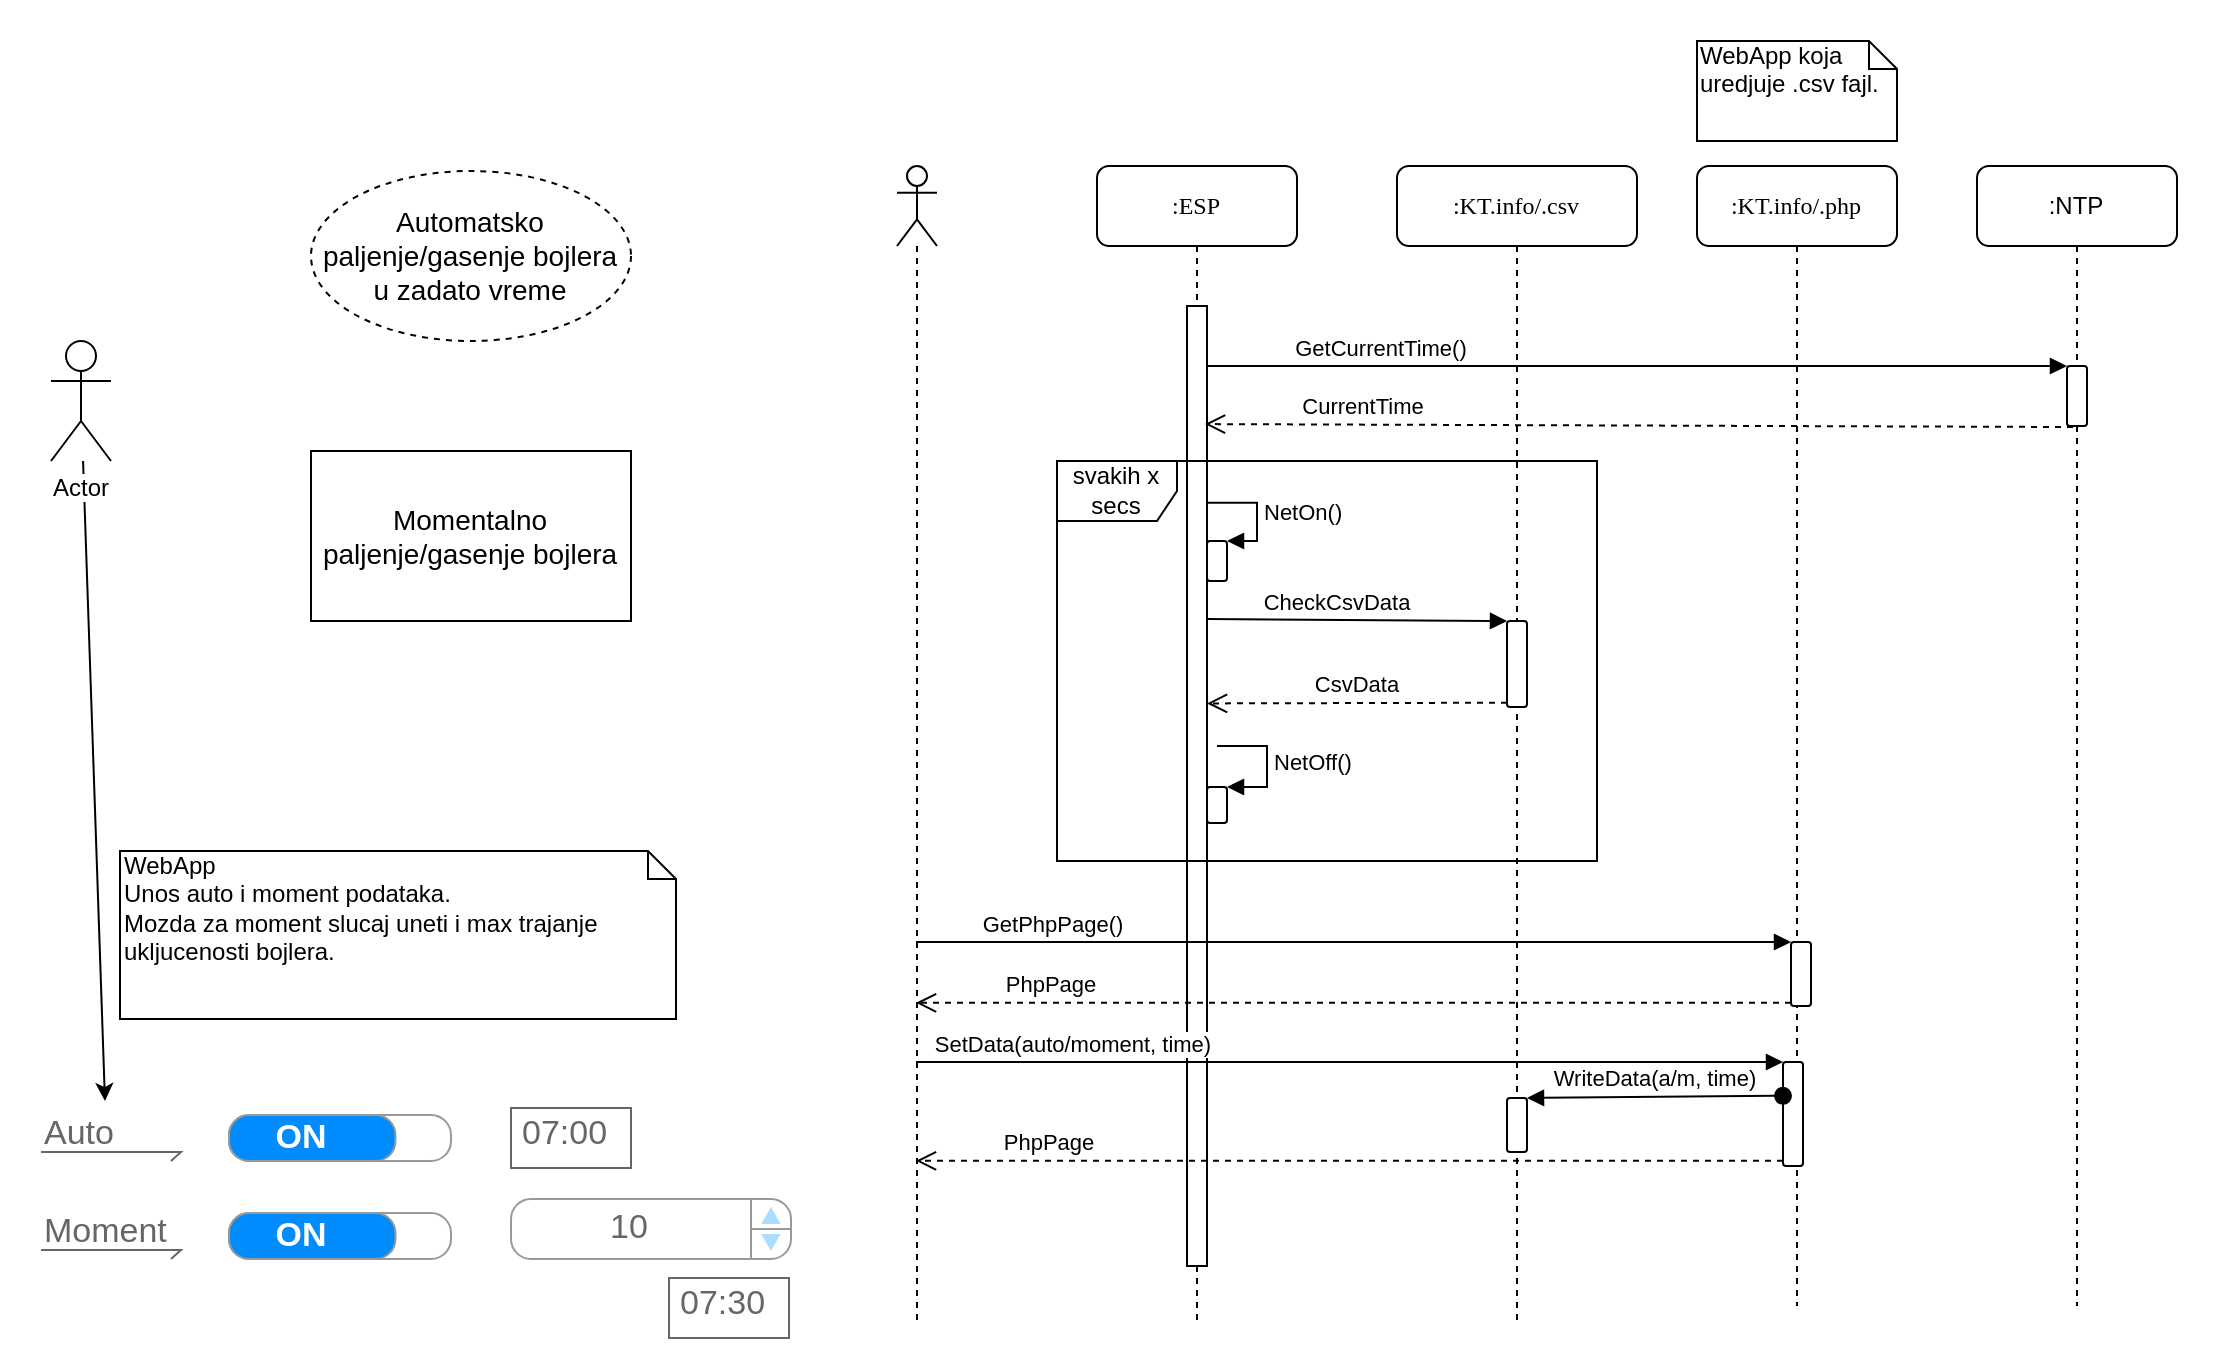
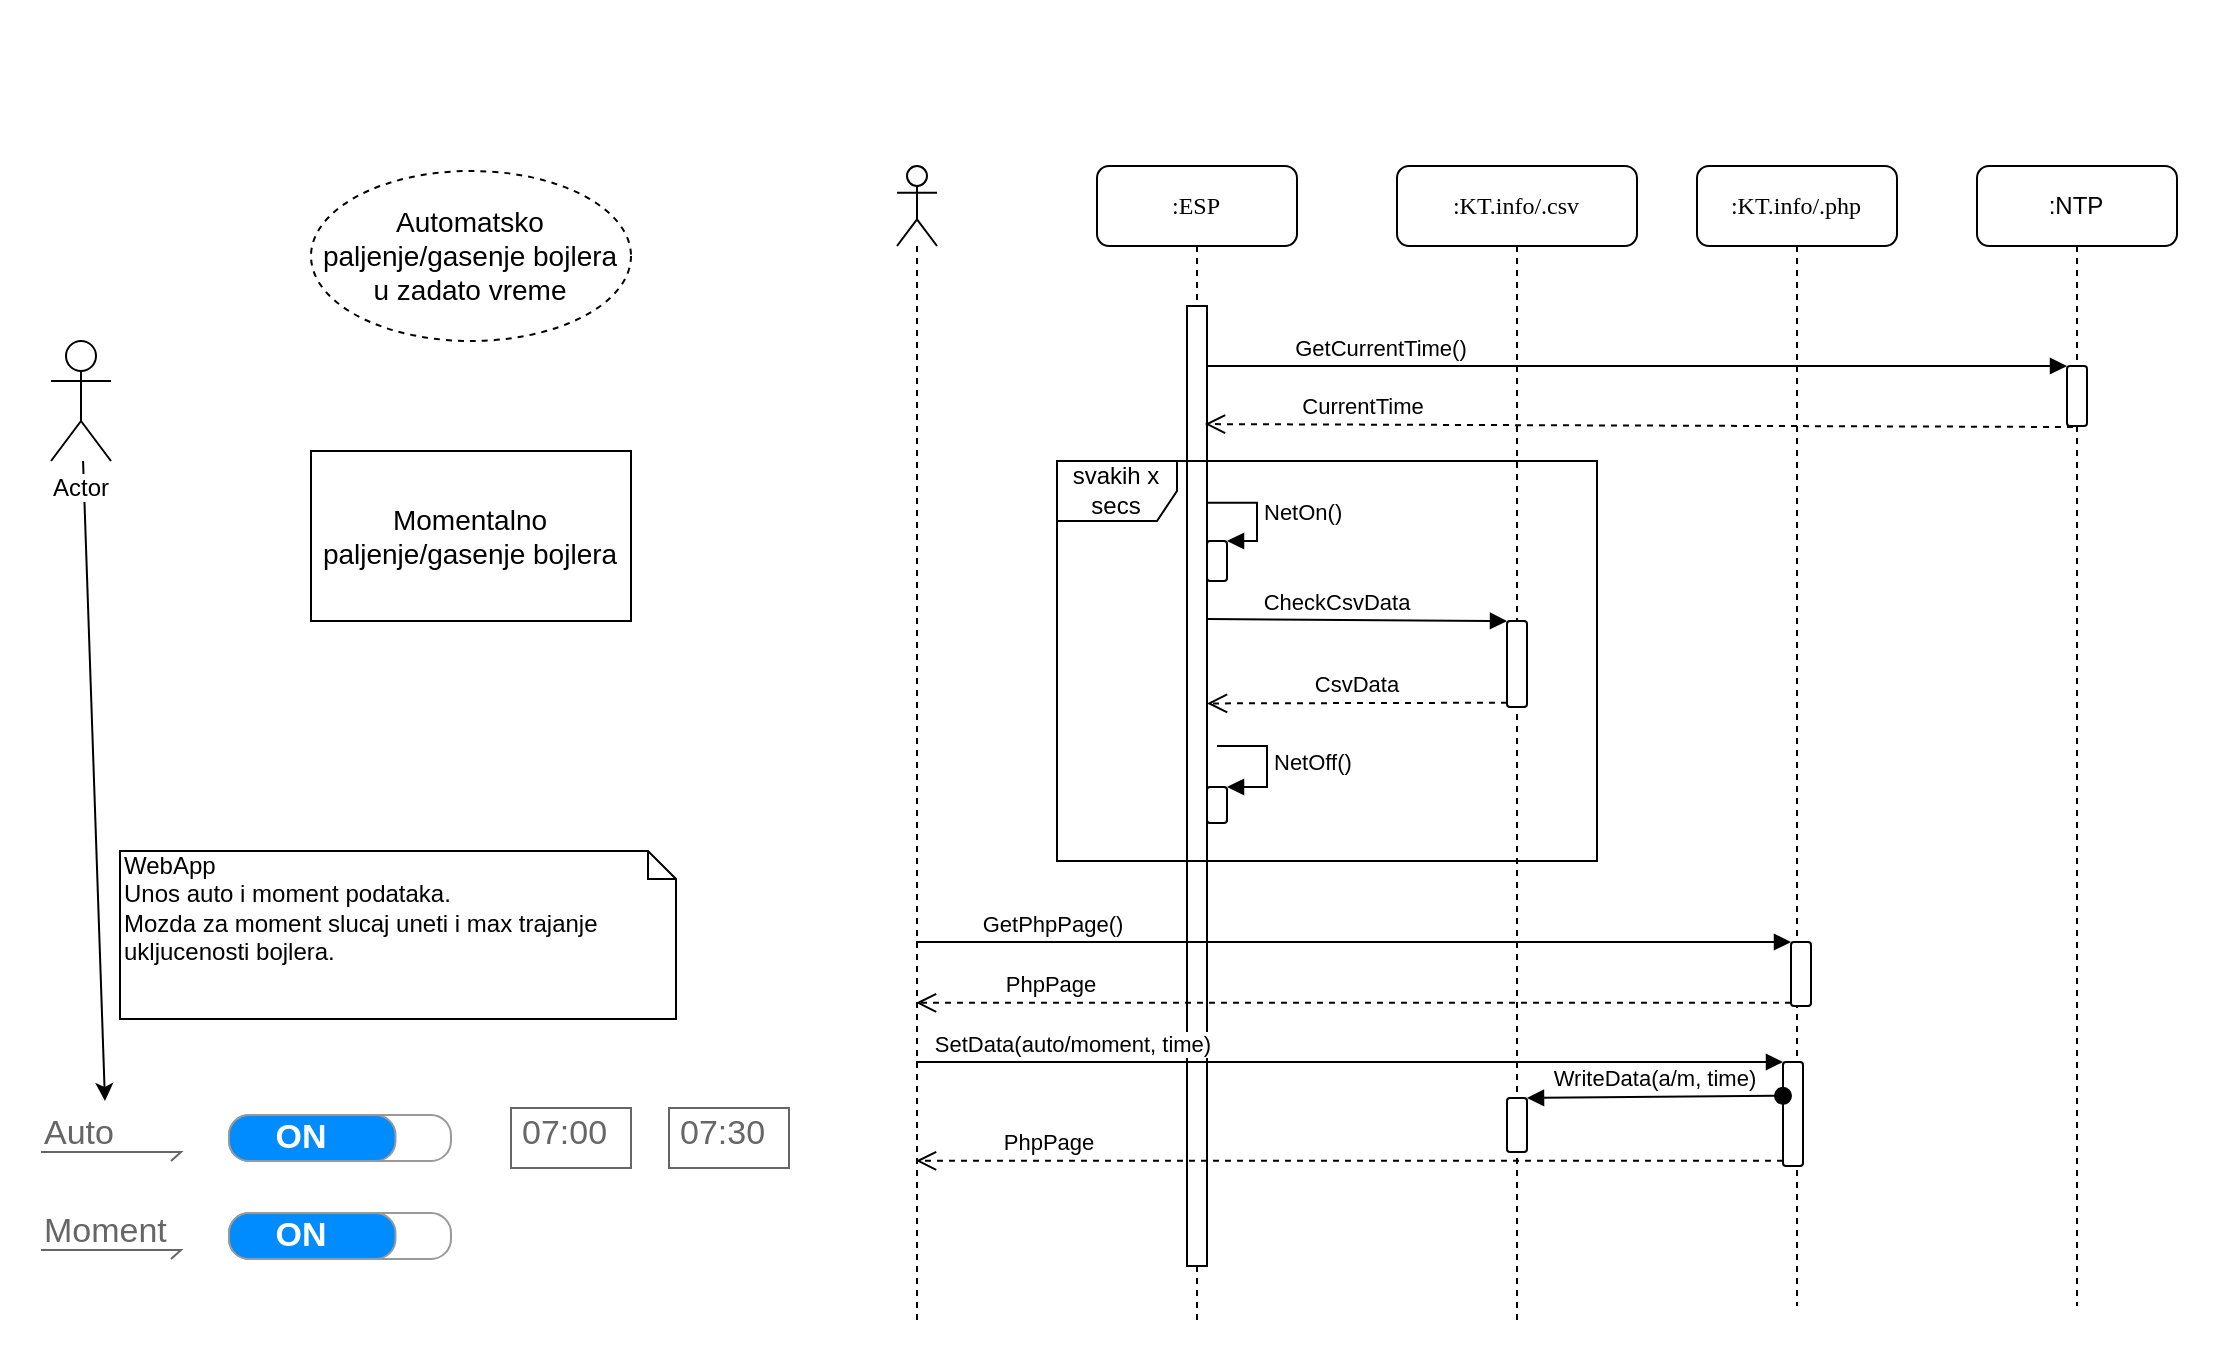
  <mxCell id="0" />
  <mxCell id="1" parent="0" />
  <mxCell id="2" value=":ESP" style="shape=umlLifeline;perimeter=lifelinePerimeter;whiteSpace=wrap;html=1;container=1;collapsible=0;recursiveResize=0;outlineConnect=0;rounded=1;shadow=0;comic=0;labelBackgroundColor=none;strokeColor=#000000;strokeWidth=1;fillColor=#FFFFFF;fontFamily=Verdana;fontSize=12;fontColor=#000000;align=center;" parent="1" vertex="1"><mxGeometry x="548" y="82.5" width="100" height="580" as="geometry" /></mxCell>
  <mxCell id="3" value="" style="html=1;points=[];perimeter=orthogonalPerimeter;rounded=0;shadow=0;comic=0;labelBackgroundColor=none;strokeColor=#000000;strokeWidth=1;fillColor=#FFFFFF;fontFamily=Verdana;fontSize=12;fontColor=#000000;align=center;" parent="2" vertex="1"><mxGeometry x="45" y="70" width="10" height="480" as="geometry" /></mxCell>
  <mxCell id="4" value="" style="html=1;points=[];perimeter=orthogonalPerimeter;rounded=1;" vertex="1" parent="2"><mxGeometry x="55" y="187.5" width="10" height="20" as="geometry" /></mxCell>
  <mxCell id="5" value="NetOn()" style="edgeStyle=orthogonalEdgeStyle;html=1;align=left;spacingLeft=2;endArrow=block;rounded=0;entryX=1;entryY=0;exitX=1;exitY=0.205;exitDx=0;exitDy=0;exitPerimeter=0;" edge="1" target="4" parent="2" source="3"><mxGeometry relative="1" as="geometry"><mxPoint x="70" y="167.5" as="sourcePoint" /><Array as="points"><mxPoint x="55" y="167.5" /><mxPoint x="80" y="167.5" /><mxPoint x="80" y="187.5" /></Array></mxGeometry></mxCell>
  <mxCell id="6" value=":KT.info/.csv" style="shape=umlLifeline;perimeter=lifelinePerimeter;whiteSpace=wrap;html=1;container=1;collapsible=0;recursiveResize=0;outlineConnect=0;rounded=1;shadow=0;comic=0;labelBackgroundColor=none;strokeColor=#000000;strokeWidth=1;fillColor=#FFFFFF;fontFamily=Verdana;fontSize=12;fontColor=#000000;align=center;" parent="1" vertex="1"><mxGeometry x="698" y="82.5" width="120" height="580" as="geometry" /></mxCell>
  <mxCell id="7" value="" style="html=1;points=[];perimeter=orthogonalPerimeter;rounded=1;" vertex="1" parent="6"><mxGeometry x="55" y="227.5" width="10" height="43" as="geometry" /></mxCell>
  <mxCell id="8" value="" style="html=1;points=[];perimeter=orthogonalPerimeter;rounded=1;" vertex="1" parent="6"><mxGeometry x="55" y="466" width="10" height="27" as="geometry" /></mxCell>
  <mxCell id="9" style="rounded=0;orthogonalLoop=1;jettySize=auto;html=1;" edge="1" parent="1" source="10" target="36"><mxGeometry relative="1" as="geometry" /></mxCell>
  <mxCell id="10" value="Actor" style="shape=umlActor;verticalLabelPosition=bottom;labelBackgroundColor=#ffffff;verticalAlign=top;html=1;" vertex="1" parent="1"><mxGeometry x="25" y="170" width="30" height="60" as="geometry" /></mxCell>
  <mxCell id="11" value="&lt;font style=&quot;font-size: 14px&quot;&gt;Automatsko paljenje/gasenje bojlera u zadato vreme&lt;/font&gt;" style="ellipse;whiteSpace=wrap;html=1;dashed=1;" vertex="1" parent="1"><mxGeometry x="155" y="85" width="160" height="85" as="geometry" /></mxCell>
  <mxCell id="12" value="&lt;font style=&quot;font-size: 14px&quot;&gt;Momentalno paljenje/gasenje bojlera&lt;/font&gt;" style="whiteSpace=wrap;html=1;rounded=0;" vertex="1" parent="1"><mxGeometry x="155" y="225" width="160" height="85" as="geometry" /></mxCell>
  <mxCell id="13" value="" style="shape=umlLifeline;participant=umlActor;perimeter=lifelinePerimeter;whiteSpace=wrap;html=1;container=1;collapsible=0;recursiveResize=0;verticalAlign=top;spacingTop=36;labelBackgroundColor=#ffffff;outlineConnect=0;" vertex="1" parent="1"><mxGeometry x="448" y="82.5" width="20" height="580" as="geometry" /></mxCell>
  <mxCell id="14" value=":NTP" style="shape=umlLifeline;perimeter=lifelinePerimeter;whiteSpace=wrap;html=1;container=1;collapsible=0;recursiveResize=0;outlineConnect=0;rounded=1;" vertex="1" parent="1"><mxGeometry x="988" y="82.5" width="100" height="570" as="geometry" /></mxCell>
  <mxCell id="15" value="" style="html=1;points=[];perimeter=orthogonalPerimeter;rounded=1;" vertex="1" parent="14"><mxGeometry x="45" y="100" width="10" height="30" as="geometry" /></mxCell>
  <mxCell id="16" value="GetCurrentTime()" style="html=1;verticalAlign=bottom;endArrow=block;entryX=0;entryY=0;" edge="1" target="15" parent="1" source="3"><mxGeometry x="-0.594" relative="1" as="geometry"><mxPoint x="853" y="182.5" as="sourcePoint" /><mxPoint as="offset" /></mxGeometry></mxCell>
  <mxCell id="17" value="CurrentTime" style="html=1;verticalAlign=bottom;endArrow=open;dashed=1;endSize=8;entryX=0.9;entryY=0.123;entryDx=0;entryDy=0;entryPerimeter=0;exitX=0.3;exitY=1.017;exitDx=0;exitDy=0;exitPerimeter=0;" edge="1" source="15" parent="1" target="3"><mxGeometry x="0.634" relative="1" as="geometry"><mxPoint x="648" y="262.5" as="targetPoint" /><mxPoint x="933" y="212" as="sourcePoint" /><mxPoint as="offset" /></mxGeometry></mxCell>
  <mxCell id="18" value="&lt;span style=&quot;font-family: &amp;#34;verdana&amp;#34;&quot;&gt;:KT.info/.php&lt;/span&gt;" style="shape=umlLifeline;perimeter=lifelinePerimeter;whiteSpace=wrap;html=1;container=1;collapsible=0;recursiveResize=0;outlineConnect=0;rounded=1;" vertex="1" parent="1"><mxGeometry x="848" y="82.5" width="100" height="570" as="geometry" /></mxCell>
  <mxCell id="19" value="" style="html=1;points=[];perimeter=orthogonalPerimeter;rounded=1;" vertex="1" parent="18"><mxGeometry x="47" y="388" width="10" height="32" as="geometry" /></mxCell>
  <mxCell id="20" value="" style="html=1;points=[];perimeter=orthogonalPerimeter;rounded=1;" vertex="1" parent="18"><mxGeometry x="43" y="448" width="10" height="52" as="geometry" /></mxCell>
- <mxCell id="21" value="WebApp koja uredjuje .csv fajl." style="shape=note;whiteSpace=wrap;html=1;size=14;verticalAlign=top;align=left;spacingTop=-6;rounded=1;" vertex="1" parent="1"><mxGeometry x="848" y="20" width="100" height="50" as="geometry" /></mxCell>
  <mxCell id="22" value="CsvData" style="html=1;verticalAlign=bottom;endArrow=open;dashed=1;endSize=8;exitX=0;exitY=0.95;entryX=1;entryY=0.414;entryDx=0;entryDy=0;entryPerimeter=0;" edge="1" source="7" parent="1" target="3"><mxGeometry relative="1" as="geometry"><mxPoint x="638" y="326" as="targetPoint" /></mxGeometry></mxCell>
  <mxCell id="23" value="CheckCsvData" style="html=1;verticalAlign=bottom;endArrow=block;entryX=0;entryY=0;exitX=1;exitY=0.326;exitDx=0;exitDy=0;exitPerimeter=0;" edge="1" target="7" parent="1" source="3"><mxGeometry x="-0.133" y="-1" relative="1" as="geometry"><mxPoint x="828" y="250" as="sourcePoint" /><mxPoint as="offset" /></mxGeometry></mxCell>
  <mxCell id="24" value="" style="html=1;points=[];perimeter=orthogonalPerimeter;rounded=1;" vertex="1" parent="1"><mxGeometry x="603" y="393" width="10" height="18" as="geometry" /></mxCell>
  <mxCell id="25" value="NetOff()" style="edgeStyle=orthogonalEdgeStyle;html=1;align=left;spacingLeft=2;endArrow=block;rounded=0;entryX=1;entryY=0;" edge="1" target="24" parent="1"><mxGeometry relative="1" as="geometry"><mxPoint x="608" y="372.5" as="sourcePoint" /><Array as="points"><mxPoint x="633" y="372.5" /></Array></mxGeometry></mxCell>
  <mxCell id="26" value="svakih x secs" style="shape=umlFrame;whiteSpace=wrap;html=1;rounded=1;" vertex="1" parent="1"><mxGeometry x="528" y="230" width="270" height="200" as="geometry" /></mxCell>
  <mxCell id="27" value="GetPhpPage()" style="html=1;verticalAlign=bottom;endArrow=block;entryX=0;entryY=0;" edge="1" target="19" parent="1" source="13"><mxGeometry x="-0.691" relative="1" as="geometry"><mxPoint x="825" y="470" as="sourcePoint" /><mxPoint as="offset" /></mxGeometry></mxCell>
  <mxCell id="28" value="PhpPage" style="html=1;verticalAlign=bottom;endArrow=open;dashed=1;endSize=8;exitX=0;exitY=0.95;" edge="1" source="19" parent="1" target="13"><mxGeometry x="0.691" relative="1" as="geometry"><mxPoint x="825" y="546" as="targetPoint" /><mxPoint as="offset" /></mxGeometry></mxCell>
  <mxCell id="29" value="PhpPage" style="html=1;verticalAlign=bottom;endArrow=open;dashed=1;endSize=8;exitX=0;exitY=0.95;" edge="1" parent="1" source="20" target="13"><mxGeometry x="0.691" relative="1" as="geometry"><mxPoint x="458" y="550.4" as="targetPoint" /><mxPoint as="offset" /></mxGeometry></mxCell>
  <mxCell id="30" value="SetData(auto/moment, time)" style="html=1;verticalAlign=bottom;endArrow=block;entryX=0;entryY=0;" edge="1" parent="1" target="20" source="13"><mxGeometry x="-0.642" relative="1" as="geometry"><mxPoint x="458" y="520" as="sourcePoint" /><mxPoint as="offset" /></mxGeometry></mxCell>
  <mxCell id="31" value="WriteData(a/m, time)" style="html=1;verticalAlign=bottom;startArrow=oval;endArrow=block;startSize=8;exitX=0;exitY=0.325;exitDx=0;exitDy=0;exitPerimeter=0;" edge="1" target="8" parent="1" source="20"><mxGeometry relative="1" as="geometry"><mxPoint x="245" y="663" as="sourcePoint" /></mxGeometry></mxCell>
  <mxCell id="32" value="ON" style="strokeWidth=1;shadow=0;dashed=0;align=center;html=1;shape=mxgraph.mockup.buttons.onOffButton;fillColor=#ffffff;gradientColor=none;strokeColor=#999999;buttonState=on;fillColor2=#008cff;fontColor=#ffffff;fontSize=17;mainText=;spacingRight=40;fontStyle=1;" vertex="1" parent="1"><mxGeometry x="114" y="557" width="111" height="23" as="geometry" /></mxCell>
- <mxCell id="33" value="&lt;table cellpadding=&quot;0&quot; cellspacing=&quot;0&quot; style=&quot;width: 100% ; height: 100%&quot;&gt;&lt;tbody&gt;&lt;tr&gt;&lt;td style=&quot;width: 85%&quot;&gt;10&lt;/td&gt;&lt;td style=&quot;width: 15%&quot;&gt;&lt;/td&gt;&lt;/tr&gt;&lt;/tbody&gt;&lt;/table&gt;" style="strokeWidth=1;shadow=0;dashed=0;align=center;html=1;shape=mxgraph.mockup.forms.spinner;strokeColor=#999999;spinLayout=right;spinStyle=normal;adjStyle=triangle;fillColor=#aaddff;fontSize=17;fontColor=#666666;mainText=;html=1;overflow=fill;" vertex="1" parent="1"><mxGeometry x="255" y="599" width="140" height="30" as="geometry" /></mxCell>
  <mxCell id="34" value="07:00" style="strokeWidth=1;shadow=0;dashed=0;align=center;html=1;shape=mxgraph.mockup.text.textBox;fillColor=#ffffff;fontColor=#666666;align=left;fontSize=17;spacingLeft=4;spacingTop=-3;strokeColor=#666666;mainText=" vertex="1" parent="1"><mxGeometry x="255" y="553.5" width="60" height="30" as="geometry" /></mxCell>
  <mxCell id="35" value="WebApp&lt;br&gt;Unos auto i moment podataka.&lt;br&gt;Mozda za moment slucaj uneti i max trajanje ukljucenosti bojlera." style="shape=note;whiteSpace=wrap;html=1;size=14;verticalAlign=top;align=left;spacingTop=-6;rounded=1;" vertex="1" parent="1"><mxGeometry x="59.5" y="425" width="278" height="84" as="geometry" /></mxCell>
  <mxCell id="36" value="Auto" style="strokeWidth=1;shadow=0;dashed=0;align=center;html=1;shape=mxgraph.mockup.text.callout;linkText=;textSize=17;textColor=#666666;callDir=NW;callStyle=line;fontSize=17;fontColor=#666666;align=left;verticalAlign=top;strokeColor=#666666;" vertex="1" parent="1"><mxGeometry x="20" y="550" width="65" height="30" as="geometry" /></mxCell>
- <mxCell id="37" value="07:30" style="strokeWidth=1;shadow=0;dashed=0;align=center;html=1;shape=mxgraph.mockup.text.textBox;fillColor=#ffffff;fontColor=#666666;align=left;fontSize=17;spacingLeft=4;spacingTop=-3;strokeColor=#666666;mainText=" vertex="1" parent="1"><mxGeometry x="334" y="638.5" width="60" height="30" as="geometry" /></mxCell>
+ <mxCell id="37" value="07:30" style="strokeWidth=1;shadow=0;dashed=0;align=center;html=1;shape=mxgraph.mockup.text.textBox;fillColor=#ffffff;fontColor=#666666;align=left;fontSize=17;spacingLeft=4;spacingTop=-3;strokeColor=#666666;mainText=" vertex="1" parent="1"><mxGeometry x="334" y="553.5" width="60" height="30" as="geometry" /></mxCell>
  <mxCell id="38" value="ON" style="strokeWidth=1;shadow=0;dashed=0;align=center;html=1;shape=mxgraph.mockup.buttons.onOffButton;fillColor=#ffffff;gradientColor=none;strokeColor=#999999;buttonState=on;fillColor2=#008cff;fontColor=#ffffff;fontSize=17;mainText=;spacingRight=40;fontStyle=1;" vertex="1" parent="1"><mxGeometry x="114" y="606" width="111" height="23" as="geometry" /></mxCell>
  <mxCell id="39" value="Moment" style="strokeWidth=1;shadow=0;dashed=0;align=center;html=1;shape=mxgraph.mockup.text.callout;linkText=;textSize=17;textColor=#666666;callDir=NW;callStyle=line;fontSize=17;fontColor=#666666;align=left;verticalAlign=top;strokeColor=#666666;" vertex="1" parent="1"><mxGeometry x="20" y="599" width="65" height="30" as="geometry" /></mxCell>
